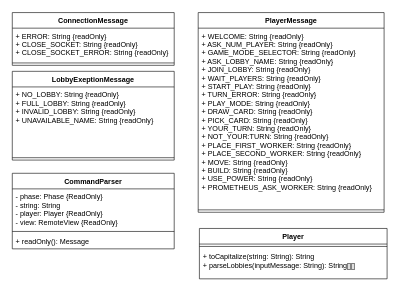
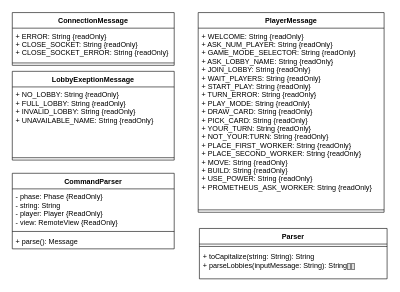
  <mxCell id="0" />
  <mxCell id="1" parent="0" />
  <mxCell id="2" value="ConnectionMessage" style="swimlane;fontStyle=1;align=center;verticalAlign=top;childLayout=stackLayout;horizontal=1;startSize=26;horizontalStack=0;resizeParent=1;resizeParentMax=0;resizeLast=0;collapsible=1;marginBottom=0;" vertex="1" parent="1"><mxGeometry x="20" y="20" width="270" height="88" as="geometry" /></mxCell>
  <mxCell id="3" value="+ ERROR: String {readOnly}&#10;+ CLOSE_SOCKET: String {readOnly}&#10;+ CLOSE_SOCKET_ERROR: String {readOnly}" style="text;strokeColor=none;fillColor=none;align=left;verticalAlign=top;spacingLeft=4;spacingRight=4;overflow=hidden;rotatable=0;points=[[0,0.5],[1,0.5]];portConstraint=eastwest;" vertex="1" parent="2"><mxGeometry y="26" width="270" height="54" as="geometry" /></mxCell>
  <mxCell id="4" value="" style="line;strokeWidth=1;fillColor=none;align=left;verticalAlign=middle;spacingTop=-1;spacingLeft=3;spacingRight=3;rotatable=0;labelPosition=right;points=[];portConstraint=eastwest;" vertex="1" parent="2"><mxGeometry y="80" width="270" height="8" as="geometry" /></mxCell>
  <mxCell id="5" value="LobbyExeptionMessage" style="swimlane;fontStyle=1;align=center;verticalAlign=top;childLayout=stackLayout;horizontal=1;startSize=26;horizontalStack=0;resizeParent=1;resizeParentMax=0;resizeLast=0;collapsible=1;marginBottom=0;" vertex="1" parent="1"><mxGeometry x="20" y="118" width="270" height="148" as="geometry" /></mxCell>
  <mxCell id="6" value="+ NO_LOBBY: String {readOnly}&#10;+ FULL_LOBBY: String {readOnly}&#10;+ INVALID_LOBBY: String {readOnly}&#10;+ UNAVAILABLE_NAME: String {readOnly}" style="text;strokeColor=none;fillColor=none;align=left;verticalAlign=top;spacingLeft=4;spacingRight=4;overflow=hidden;rotatable=0;points=[[0,0.5],[1,0.5]];portConstraint=eastwest;" vertex="1" parent="5"><mxGeometry y="26" width="270" height="114" as="geometry" /></mxCell>
  <mxCell id="7" value="" style="line;strokeWidth=1;fillColor=none;align=left;verticalAlign=middle;spacingTop=-1;spacingLeft=3;spacingRight=3;rotatable=0;labelPosition=right;points=[];portConstraint=eastwest;" vertex="1" parent="5"><mxGeometry y="140" width="270" height="8" as="geometry" /></mxCell>
  <mxCell id="8" value="PlayerMessage" style="swimlane;fontStyle=1;align=center;verticalAlign=top;childLayout=stackLayout;horizontal=1;startSize=26;horizontalStack=0;resizeParent=1;resizeParentMax=0;resizeLast=0;collapsible=1;marginBottom=0;" vertex="1" parent="1"><mxGeometry x="330" y="20" width="310" height="333" as="geometry" /></mxCell>
  <mxCell id="9" value="+ WELCOME: String {readOnly}&#10;+ ASK_NUM_PLAYER: String {readOnly}&#10;+ GAME_MODE_SELECTOR: String {readOnly}&#10;+ ASK_LOBBY_NAME: String {readOnly}&#10;+ JOIN_LOBBY: String {readOnly}&#10;+ WAIT_PLAYERS: String {readOnly}&#10;+ START_PLAY: String {readOnly}&#10;+ TURN_ERROR: String {readOnly}&#10;+ PLAY_MODE: String {readOnly}&#10;+ DRAW_CARD: String {readOnly}&#10;+ PICK_CARD: String {readOnly}&#10;+ YOUR_TURN: String {readOnly}&#10;+ NOT_YOUR:TURN: String {readOnly}&#10;+ PLACE_FIRST_WORKER: String {readOnly}&#10;+ PLACE_SECOND_WORKER: String {readOnly}&#10;+ MOVE: String {readOnly}&#10;+ BUILD: String {readOnly}&#10;+ USE_POWER: String {readOnly}&#10;+ PROMETHEUS_ASK_WORKER: String {readOnly}" style="text;strokeColor=none;fillColor=none;align=left;verticalAlign=top;spacingLeft=4;spacingRight=4;overflow=hidden;rotatable=0;points=[[0,0.5],[1,0.5]];portConstraint=eastwest;" vertex="1" parent="8"><mxGeometry y="26" width="310" height="299" as="geometry" /></mxCell>
  <mxCell id="10" value="" style="line;strokeWidth=1;fillColor=none;align=left;verticalAlign=middle;spacingTop=-1;spacingLeft=3;spacingRight=3;rotatable=0;labelPosition=right;points=[];portConstraint=eastwest;" vertex="1" parent="8"><mxGeometry y="325" width="310" height="8" as="geometry" /></mxCell>
  <mxCell id="11" value="CommandParser" style="swimlane;fontStyle=1;align=center;verticalAlign=top;childLayout=stackLayout;horizontal=1;startSize=26;horizontalStack=0;resizeParent=1;resizeParentMax=0;resizeLast=0;collapsible=1;marginBottom=0;" vertex="1" parent="1"><mxGeometry x="20" y="288" width="270" height="126" as="geometry" /></mxCell>
  <mxCell id="12" value="- phase: Phase {ReadOnly}&#10;- string: String&#10;- player: Player {ReadOnly}&#10;- view: RemoteView {ReadOnly}" style="text;strokeColor=none;fillColor=none;align=left;verticalAlign=top;spacingLeft=4;spacingRight=4;overflow=hidden;rotatable=0;points=[[0,0.5],[1,0.5]];portConstraint=eastwest;" vertex="1" parent="11"><mxGeometry y="26" width="270" height="67" as="geometry" /></mxCell>
  <mxCell id="13" value="" style="line;strokeWidth=1;fillColor=none;align=left;verticalAlign=middle;spacingTop=-1;spacingLeft=3;spacingRight=3;rotatable=0;labelPosition=right;points=[];portConstraint=eastwest;" vertex="1" parent="11"><mxGeometry y="93" width="270" height="8" as="geometry" /></mxCell>
- <mxCell id="14" value="+ readOnly(): Message" style="text;strokeColor=none;fillColor=none;align=left;verticalAlign=top;spacingLeft=4;spacingRight=4;overflow=hidden;rotatable=0;points=[[0,0.5],[1,0.5]];portConstraint=eastwest;" vertex="1" parent="11"><mxGeometry y="101" width="270" height="25" as="geometry" /></mxCell>
- <mxCell id="15" value="Player" style="swimlane;fontStyle=1;align=center;verticalAlign=top;childLayout=stackLayout;horizontal=1;startSize=26;horizontalStack=0;resizeParent=1;resizeParentMax=0;resizeLast=0;collapsible=1;marginBottom=0;" vertex="1" parent="1"><mxGeometry x="332" y="380" width="313" height="84" as="geometry" /></mxCell>
+ <mxCell id="14" value="+ parse(): Message" style="text;strokeColor=none;fillColor=none;align=left;verticalAlign=top;spacingLeft=4;spacingRight=4;overflow=hidden;rotatable=0;points=[[0,0.5],[1,0.5]];portConstraint=eastwest;" vertex="1" parent="11"><mxGeometry y="101" width="270" height="25" as="geometry" /></mxCell>
+ <mxCell id="15" value="Parser" style="swimlane;fontStyle=1;align=center;verticalAlign=top;childLayout=stackLayout;horizontal=1;startSize=26;horizontalStack=0;resizeParent=1;resizeParentMax=0;resizeLast=0;collapsible=1;marginBottom=0;" vertex="1" parent="1"><mxGeometry x="332" y="380" width="313" height="84" as="geometry" /></mxCell>
  <mxCell id="16" value="" style="line;strokeWidth=1;fillColor=none;align=left;verticalAlign=middle;spacingTop=-1;spacingLeft=3;spacingRight=3;rotatable=0;labelPosition=right;points=[];portConstraint=eastwest;" vertex="1" parent="15"><mxGeometry y="26" width="313" height="8" as="geometry" /></mxCell>
  <mxCell id="17" value="+ toCapitalize(string: String): String&#10;+ parseLobbies(inputMessage: String): String[][]" style="text;strokeColor=none;fillColor=none;align=left;verticalAlign=top;spacingLeft=4;spacingRight=4;overflow=hidden;rotatable=0;points=[[0,0.5],[1,0.5]];portConstraint=eastwest;" vertex="1" parent="15"><mxGeometry y="34" width="313" height="50" as="geometry" /></mxCell>
